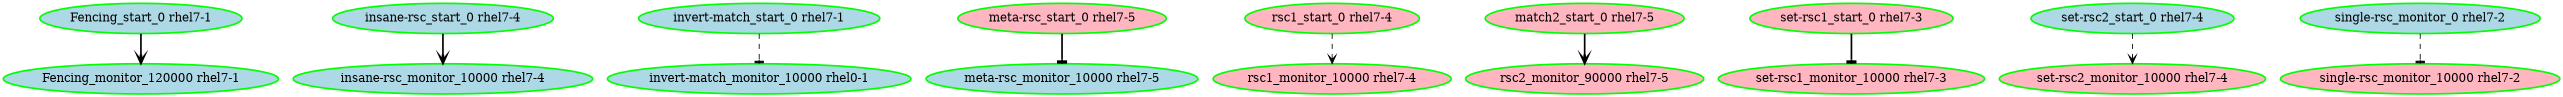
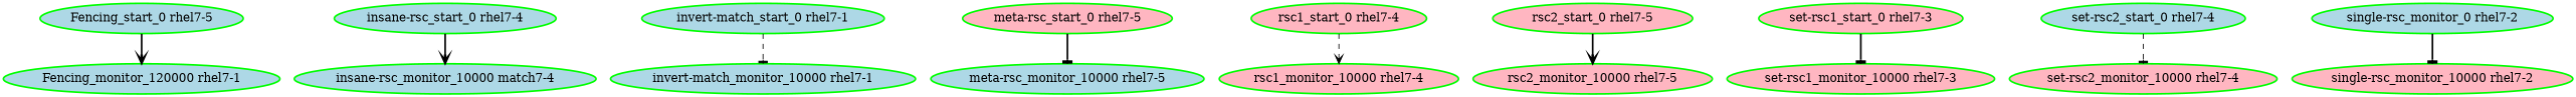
  digraph {
    node [color=green fillcolor=lightblue fontcolor=black style="bold,filled"]
    edge [arrowhead=tee style=bold]
-   "Fencing_start_0 rhel7-1"
+   "Fencing_start_0 rhel7-1" [label="Fencing_start_0 rhel7-5"]
    "Fencing_monitor_120000 rhel7-1"
    "insane-rsc_start_0 rhel7-4"
-   "insane-rsc_monitor_10000 rhel7-4"
+   "insane-rsc_monitor_10000 rhel7-4" [label="insane-rsc_monitor_10000 match7-4"]
    "invert-match_start_0 rhel7-1"
-   "invert-match_monitor_10000 rhel7-1" [label="invert-match_monitor_10000 rhel0-1"]
+   "invert-match_monitor_10000 rhel7-1"
    "meta-rsc_start_0 rhel7-5" [fillcolor=lightpink]
    "meta-rsc_monitor_10000 rhel7-5"
    "rsc1_monitor_10000 rhel7-4" [fillcolor=lightpink]
    "rsc1_start_0 rhel7-4" [fillcolor=lightpink]
-   "rsc2_monitor_10000 rhel7-5" [fillcolor=lightpink label="rsc2_monitor_90000 rhel7-5"]
-   "rsc2_start_0 rhel7-5" [fillcolor=lightpink label="match2_start_0 rhel7-5"]
+   "rsc2_monitor_10000 rhel7-5" [fillcolor=lightpink]
+   "rsc2_start_0 rhel7-5" [fillcolor=lightpink]
    "set-rsc1_monitor_10000 rhel7-3" [fillcolor=lightpink]
    "set-rsc1_start_0 rhel7-3" [fillcolor=lightpink]
    "set-rsc2_monitor_10000 rhel7-4" [fillcolor=lightpink]
    "set-rsc2_start_0 rhel7-4"
    "single-rsc_monitor_10000 rhel7-2" [fillcolor=lightpink]
    n18 [label="single-rsc_monitor_0 rhel7-2"]
    "Fencing_start_0 rhel7-1" -> "Fencing_monitor_120000 rhel7-1" [arrowhead=vee]
    "insane-rsc_start_0 rhel7-4" -> "insane-rsc_monitor_10000 rhel7-4" [arrowhead=vee]
    "invert-match_start_0 rhel7-1" -> "invert-match_monitor_10000 rhel7-1" [style=dashed]
    "meta-rsc_start_0 rhel7-5" -> "meta-rsc_monitor_10000 rhel7-5"
    "rsc1_start_0 rhel7-4" -> "rsc1_monitor_10000 rhel7-4" [arrowhead=vee style=dashed]
    "rsc2_start_0 rhel7-5" -> "rsc2_monitor_10000 rhel7-5" [arrowhead=vee]
    "set-rsc1_start_0 rhel7-3" -> "set-rsc1_monitor_10000 rhel7-3"
-   "set-rsc2_start_0 rhel7-4" -> "set-rsc2_monitor_10000 rhel7-4" [arrowhead=vee style=dashed]
-   n18 -> "single-rsc_monitor_10000 rhel7-2" [style=dashed]
+   "set-rsc2_start_0 rhel7-4" -> "set-rsc2_monitor_10000 rhel7-4" [style=dashed]
+   n18 -> "single-rsc_monitor_10000 rhel7-2"
  }
